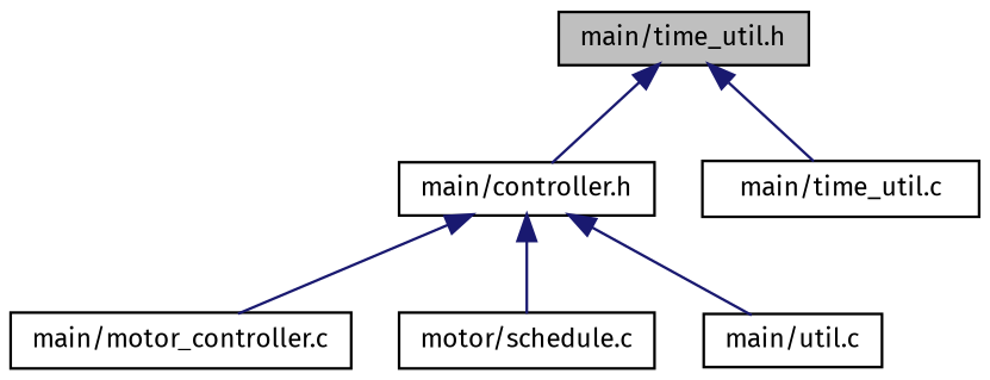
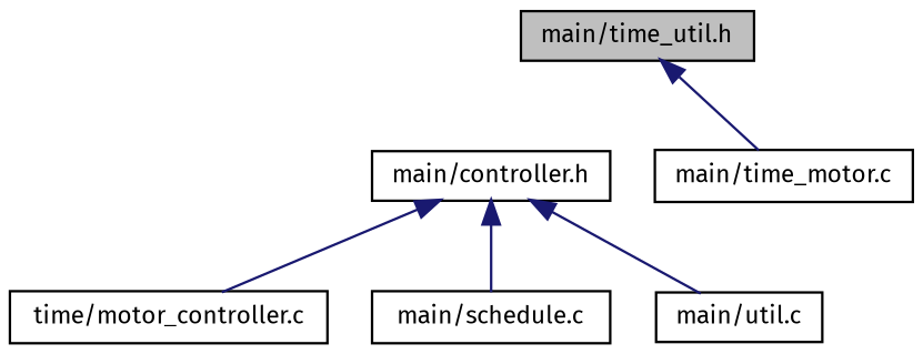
  digraph {
    fontname="Fira Sans"
    node [color=black fillcolor=white fontname="Fira Sans" fontsize=10 shape=record style=filled]
    edge [color=midnightblue dir=back fontname="Fira Sans" fontsize=10 labelfontname=Helvetica labelfontsize=10 style=solid]
    n1 [fillcolor=grey75 fontcolor=black height=0.2 label="main/time_util.h" width=0.4]
    n2 [height=0.2 label="main/controller.h" width=0.4]
-   n3 [height=0.2 label="main/time_util.c" width=0.4]
-   n4 [height=0.2 label="main/motor_controller.c" width=0.4]
-   n5 [height=0.2 label="motor/schedule.c" width=0.4]
+   n3 [height=0.2 label="main/time_motor.c" width=0.4]
+   n4 [height=0.2 label="time/motor_controller.c" width=0.4]
+   n5 [height=0.2 label="main/schedule.c" width=0.4]
    n6 [height=0.2 label="main/util.c" width=0.4]
-   n1 -> n2
    n1 -> n3
    n2 -> n4
    n2 -> n5
    n2 -> n6
  }
